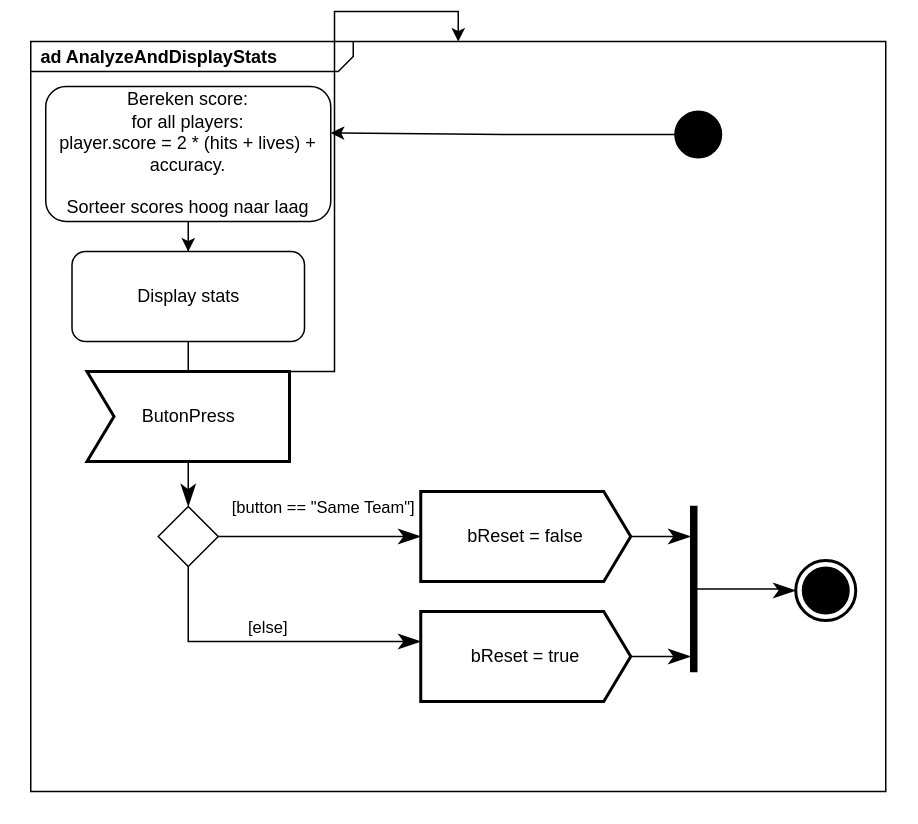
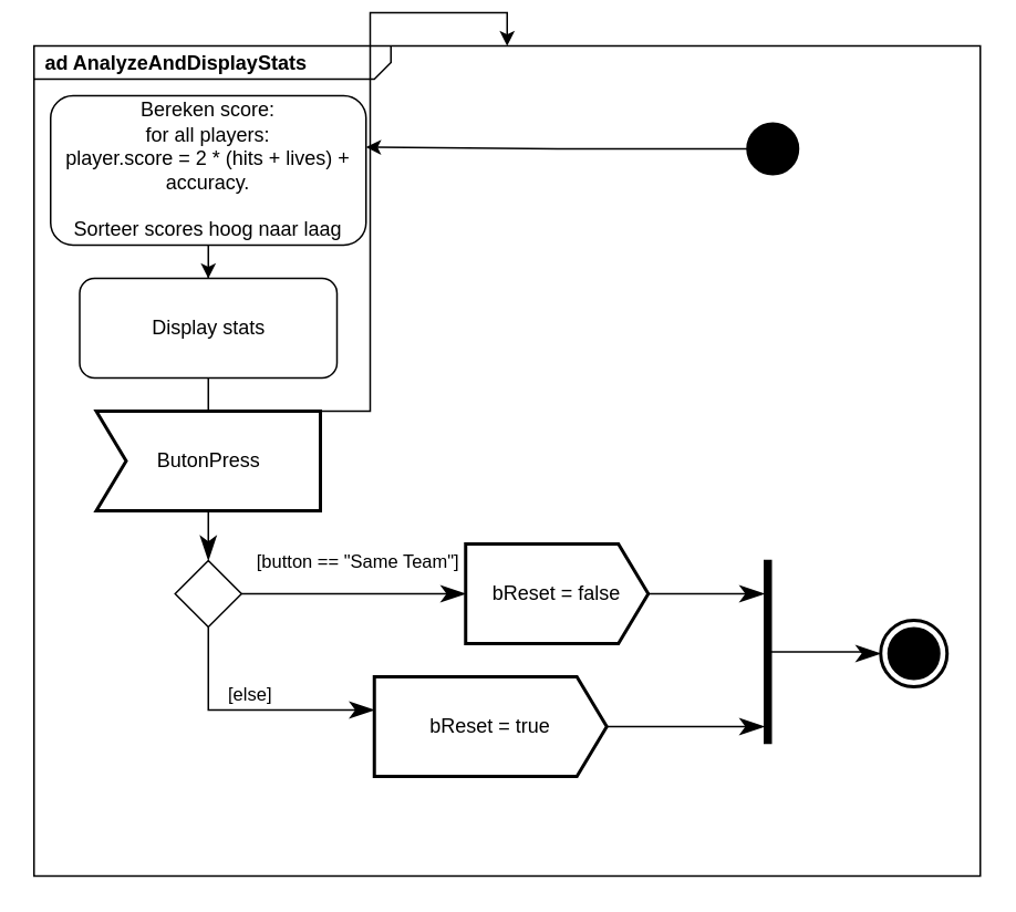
  <mxCell id="0" />
  <mxCell id="1" parent="0" />
  <mxCell id="2" value="ad AnalyzeAndDisplayStats&amp;nbsp;" style="html=1;shape=mxgraph.sysml.package;labelX=215.6;align=left;spacingLeft=5;verticalAlign=top;spacingTop=-3;fontStyle=1;strokeWidth=1;recursiveResize=0;" vertex="1" parent="1"><mxGeometry x="20" y="20" width="570" height="500" as="geometry" /></mxCell>
  <mxCell id="3" style="edgeStyle=orthogonalEdgeStyle;rounded=0;orthogonalLoop=1;jettySize=auto;html=1;exitX=0.5;exitY=1;exitDx=0;exitDy=0;" edge="1" parent="1" source="4" target="8"><mxGeometry relative="1" as="geometry" /></mxCell>
  <mxCell id="4" value="Bereken score:&lt;br&gt;for all players:&lt;br&gt;player.score = 2 * (hits + lives) + accuracy.&lt;br&gt;&lt;br&gt;Sorteer scores hoog naar laag" style="shape=rect;html=1;rounded=1;whiteSpace=wrap;align=center;" vertex="1" parent="1"><mxGeometry x="30" y="50" width="190" height="90" as="geometry" /></mxCell>
  <mxCell id="5" style="edgeStyle=orthogonalEdgeStyle;rounded=0;orthogonalLoop=1;jettySize=auto;html=1;" edge="1" parent="1" source="6"><mxGeometry relative="1" as="geometry"><mxPoint x="440.303" y="91" as="sourcePoint" /><mxPoint x="220" y="81" as="targetPoint" /><Array as="points" /></mxGeometry></mxCell>
  <mxCell id="6" value="" style="shape=ellipse;html=1;fillColor=strokeColor;strokeWidth=2;verticalLabelPosition=bottom;verticalAlignment=top;perimeter=ellipsePerimeter;" vertex="1" parent="1"><mxGeometry x="450" y="67" width="30" height="30" as="geometry" /></mxCell>
  <mxCell id="7" style="edgeStyle=orthogonalEdgeStyle;rounded=0;orthogonalLoop=1;jettySize=auto;html=1;exitX=0.5;exitY=1;exitDx=0;exitDy=0;" edge="1" parent="1" source="8" target="2"><mxGeometry relative="1" as="geometry" /></mxCell>
  <mxCell id="8" value="Display stats" style="shape=rect;html=1;rounded=1;whiteSpace=wrap;align=center;" vertex="1" parent="1"><mxGeometry x="47.5" y="160" width="155" height="60" as="geometry" /></mxCell>
  <mxCell id="9" value="ButonPress" style="html=1;shape=mxgraph.sysml.accEvent;strokeWidth=2;whiteSpace=wrap;align=center;" vertex="1" parent="1"><mxGeometry x="57.5" y="240" width="135" height="60" as="geometry" /></mxCell>
  <mxCell id="10" value="" style="shape=rhombus;html=1;verticalLabelPosition=bottom;verticalAlignment=top;" vertex="1" parent="1"><mxGeometry x="105" y="330" width="40" height="40" as="geometry" /></mxCell>
  <mxCell id="11" value="" style="edgeStyle=elbowEdgeStyle;html=1;elbow=horizontal;align=right;verticalAlign=bottom;endArrow=none;rounded=0;labelBackgroundColor=none;startArrow=classicThin;startSize=12;startFill=1;" edge="1" source="10" parent="1" target="9"><mxGeometry relative="1" as="geometry"><mxPoint x="125" y="340" as="targetPoint" /></mxGeometry></mxCell>
  <mxCell id="12" value="[button == &quot;Same Team&quot;]" style="edgeStyle=elbowEdgeStyle;html=1;elbow=horizontal;verticalAlign=bottom;endArrow=classicThin;rounded=0;labelBackgroundColor=none;endSize=12;endFill=1;" edge="1" source="10" parent="1" target="14"><mxGeometry x="0.03" y="10" relative="1" as="geometry"><mxPoint x="310" y="400" as="targetPoint" /><mxPoint as="offset" /></mxGeometry></mxCell>
  <mxCell id="13" value="[else]" style="edgeStyle=elbowEdgeStyle;html=1;elbow=vertical;verticalAlign=bottom;endArrow=classicThin;rounded=0;labelBackgroundColor=none;endSize=12;endFill=1;" edge="1" source="10" parent="1" target="15"><mxGeometry relative="1" as="geometry"><mxPoint x="25" y="400" as="targetPoint" /><Array as="points"><mxPoint x="210" y="420" /></Array></mxGeometry></mxCell>
- <mxCell id="14" value="bReset = false" style="html=1;shape=mxgraph.sysml.sendSigAct;strokeWidth=2;whiteSpace=wrap;align=center;" vertex="1" parent="1"><mxGeometry x="280" y="320" width="140" height="60" as="geometry" /></mxCell>
- <mxCell id="15" value="bReset = true" style="html=1;shape=mxgraph.sysml.sendSigAct;strokeWidth=2;whiteSpace=wrap;align=center;" vertex="1" parent="1"><mxGeometry x="280" y="400" width="140" height="60" as="geometry" /></mxCell>
+ <mxCell id="14" value="bReset = false" style="html=1;shape=mxgraph.sysml.sendSigAct;strokeWidth=2;whiteSpace=wrap;align=center;" vertex="1" parent="1"><mxGeometry x="280" y="320" width="110" height="60" as="geometry" /></mxCell>
+ <mxCell id="15" value="bReset = true" style="html=1;shape=mxgraph.sysml.sendSigAct;strokeWidth=2;whiteSpace=wrap;align=center;" vertex="1" parent="1"><mxGeometry x="225" y="400" width="140" height="60" as="geometry" /></mxCell>
  <mxCell id="16" value="" style="shape=rect;html=1;fillColor=strokeColor;verticalLabelPosition=bottom;labelBackgroundColor=#ffffff;verticalAlign=top;" vertex="1" parent="1"><mxGeometry x="460" y="330" width="4" height="110" as="geometry" /></mxCell>
  <mxCell id="17" value="" style="edgeStyle=elbowEdgeStyle;html=1;elbow=horizontal;rounded=0;endArrow=classicThin;strokeWidth=1;endSize=12;exitX=1;exitY=0.5;exitDx=0;exitDy=0;endFill=1;entryX=0;entryY=0.5;entryDx=0;entryDy=0;entryPerimeter=0;" edge="1" source="16" parent="1" target="20"><mxGeometry relative="1" as="geometry"><mxPoint x="500" y="385" as="targetPoint" /><Array as="points"><mxPoint x="520" y="350" /></Array></mxGeometry></mxCell>
  <mxCell id="18" value="" style="edgeStyle=elbowEdgeStyle;html=1;elbow=vertical;startArrow=classicThin;endArrow=none;rounded=0;strokeWidth=1;startSize=12;entryX=1;entryY=0.5;entryDx=0;entryDy=0;entryPerimeter=0;startFill=1;" edge="1" source="16" parent="1" target="14"><mxGeometry relative="1" as="geometry"><mxPoint x="130" y="270" as="targetPoint" /></mxGeometry></mxCell>
  <mxCell id="19" value="" style="edgeStyle=elbowEdgeStyle;html=1;elbow=vertical;startArrow=classicThin;endArrow=none;rounded=0;strokeWidth=1;startSize=12;entryX=1;entryY=0.5;entryDx=0;entryDy=0;entryPerimeter=0;startFill=1;" edge="1" source="16" parent="1" target="15"><mxGeometry relative="1" as="geometry"><mxPoint x="130" y="330" as="targetPoint" /></mxGeometry></mxCell>
  <mxCell id="20" value="" style="html=1;shape=mxgraph.sysml.actFinal;strokeWidth=2;verticalLabelPosition=bottom;verticalAlignment=top;" vertex="1" parent="1"><mxGeometry x="530" y="366" width="40" height="40" as="geometry" /></mxCell>
